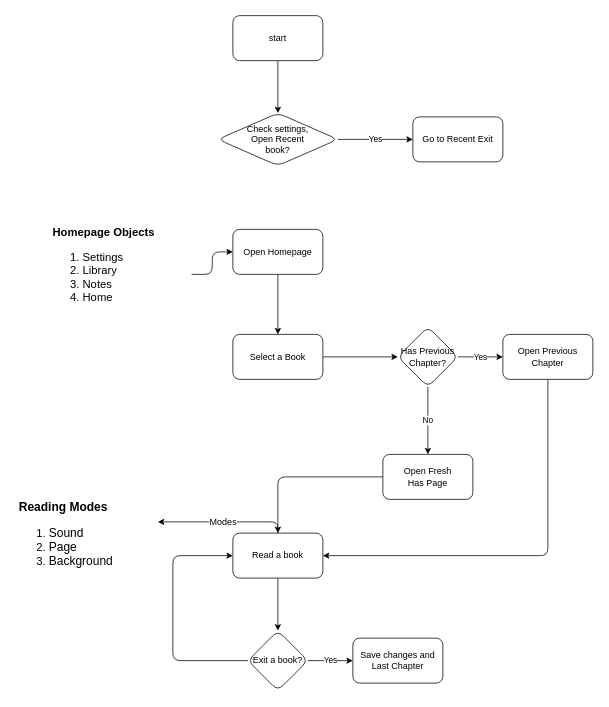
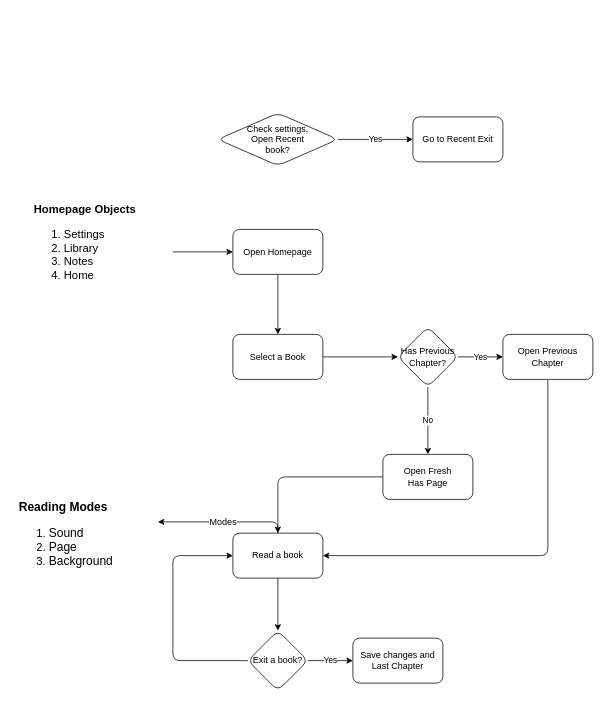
  <mxCell id="0" />
  <mxCell id="1" parent="0" />
- <mxCell id="2" value="" style="edgeStyle=none;html=1;" edge="1" parent="1" source="3" target="5"><mxGeometry relative="1" as="geometry" /></mxCell>
- <mxCell id="3" value="start" style="rounded=1;whiteSpace=wrap;html=1;" vertex="1" parent="1"><mxGeometry x="310" y="20" width="120" height="60" as="geometry" /></mxCell>
  <mxCell id="4" value="Yes" style="edgeStyle=none;html=1;" edge="1" parent="1" source="5" target="6"><mxGeometry relative="1" as="geometry" /></mxCell>
  <mxCell id="5" value="Check settings, &lt;br&gt;Open Recent &lt;br&gt;book?" style="rhombus;whiteSpace=wrap;html=1;rounded=1;" vertex="1" parent="1"><mxGeometry x="290" y="150" width="160" height="70" as="geometry" /></mxCell>
  <mxCell id="6" value="Go to Recent Exit" style="whiteSpace=wrap;html=1;rounded=1;" vertex="1" parent="1"><mxGeometry x="550" y="155" width="120" height="60" as="geometry" /></mxCell>
  <mxCell id="7" value="" style="edgeStyle=none;html=1;" edge="1" parent="1" source="8" target="10"><mxGeometry relative="1" as="geometry" /></mxCell>
  <mxCell id="8" value="Open Homepage" style="whiteSpace=wrap;html=1;rounded=1;" vertex="1" parent="1"><mxGeometry x="310" y="305" width="120" height="60" as="geometry" /></mxCell>
  <mxCell id="9" value="" style="edgeStyle=none;html=1;" edge="1" parent="1" source="10" target="20"><mxGeometry relative="1" as="geometry" /></mxCell>
  <mxCell id="10" value="Select a Book" style="whiteSpace=wrap;html=1;rounded=1;" vertex="1" parent="1"><mxGeometry x="310" y="445" width="120" height="60" as="geometry" /></mxCell>
  <mxCell id="11" value="" style="edgeStyle=none;html=1;" edge="1" parent="1" source="13" target="16"><mxGeometry relative="1" as="geometry" /></mxCell>
  <mxCell id="12" value="Modes" style="edgeStyle=orthogonalEdgeStyle;html=1;entryX=1;entryY=0.25;entryDx=0;entryDy=0;fontSize=12;" edge="1" parent="1" source="13" target="27"><mxGeometry relative="1" as="geometry"><Array as="points"><mxPoint x="370" y="695" /></Array></mxGeometry></mxCell>
  <mxCell id="13" value="Read a book" style="whiteSpace=wrap;html=1;rounded=1;" vertex="1" parent="1"><mxGeometry x="310" y="710" width="120" height="60" as="geometry" /></mxCell>
  <mxCell id="14" value="Yes" style="edgeStyle=none;html=1;" edge="1" parent="1" source="16" target="17"><mxGeometry relative="1" as="geometry" /></mxCell>
  <mxCell id="15" style="edgeStyle=orthogonalEdgeStyle;html=1;entryX=0;entryY=0.5;entryDx=0;entryDy=0;" edge="1" parent="1" source="16" target="13"><mxGeometry relative="1" as="geometry"><Array as="points"><mxPoint x="230" y="880" /><mxPoint x="230" y="740" /></Array></mxGeometry></mxCell>
  <mxCell id="16" value="Exit a book?" style="rhombus;whiteSpace=wrap;html=1;rounded=1;" vertex="1" parent="1"><mxGeometry x="330" y="840" width="80" height="80" as="geometry" /></mxCell>
  <mxCell id="17" value="Save changes and&lt;br&gt;Last Chapter" style="whiteSpace=wrap;html=1;rounded=1;" vertex="1" parent="1"><mxGeometry x="470" y="850" width="120" height="60" as="geometry" /></mxCell>
  <mxCell id="18" value="Yes" style="edgeStyle=none;html=1;" edge="1" parent="1" source="20" target="22"><mxGeometry relative="1" as="geometry" /></mxCell>
  <mxCell id="19" value="No" style="edgeStyle=orthogonalEdgeStyle;html=1;" edge="1" parent="1" source="20" target="24"><mxGeometry relative="1" as="geometry" /></mxCell>
  <mxCell id="20" value="Has Previous Chapter?" style="rhombus;whiteSpace=wrap;html=1;rounded=1;" vertex="1" parent="1"><mxGeometry x="530" y="435" width="80" height="80" as="geometry" /></mxCell>
  <mxCell id="21" style="edgeStyle=orthogonalEdgeStyle;html=1;entryX=1;entryY=0.5;entryDx=0;entryDy=0;" edge="1" parent="1" source="22" target="13"><mxGeometry relative="1" as="geometry"><Array as="points"><mxPoint x="730" y="740" /></Array></mxGeometry></mxCell>
  <mxCell id="22" value="Open Previous Chapter" style="whiteSpace=wrap;html=1;rounded=1;" vertex="1" parent="1"><mxGeometry x="670" y="445" width="120" height="60" as="geometry" /></mxCell>
  <mxCell id="23" style="edgeStyle=orthogonalEdgeStyle;html=1;" edge="1" parent="1" source="24" target="13"><mxGeometry relative="1" as="geometry" /></mxCell>
  <mxCell id="24" value="Open Fresh&lt;br&gt;Has Page" style="whiteSpace=wrap;html=1;rounded=1;" vertex="1" parent="1"><mxGeometry x="510" y="605" width="120" height="60" as="geometry" /></mxCell>
  <mxCell id="25" style="edgeStyle=orthogonalEdgeStyle;html=1;entryX=0;entryY=0.5;entryDx=0;entryDy=0;fontSize=15;" edge="1" parent="1" source="26" target="8"><mxGeometry relative="1" as="geometry" /></mxCell>
- <mxCell id="26" value="&lt;h1 style=&quot;font-size: 15px;&quot;&gt;&lt;font style=&quot;font-size: 15px;&quot;&gt;Homepage Objects&lt;/font&gt;&lt;/h1&gt;&lt;div style=&quot;font-size: 15px;&quot;&gt;&lt;ol style=&quot;&quot;&gt;&lt;li style=&quot;&quot;&gt;&lt;font style=&quot;font-size: 15px;&quot;&gt;Settings&lt;/font&gt;&lt;/li&gt;&lt;li style=&quot;&quot;&gt;&lt;font style=&quot;font-size: 15px;&quot;&gt;Library&lt;/font&gt;&lt;/li&gt;&lt;li style=&quot;&quot;&gt;&lt;font style=&quot;font-size: 15px;&quot;&gt;Notes&lt;/font&gt;&lt;/li&gt;&lt;li style=&quot;&quot;&gt;&lt;font style=&quot;font-size: 15px;&quot;&gt;Home&lt;/font&gt;&lt;/li&gt;&lt;/ol&gt;&lt;/div&gt;" style="text;html=1;strokeColor=none;fillColor=none;spacing=5;spacingTop=-20;whiteSpace=wrap;overflow=hidden;rounded=0;" vertex="1" parent="1"><mxGeometry x="65" y="300" width="190" height="130" as="geometry" /></mxCell>
+ <mxCell id="26" value="&lt;h1 style=&quot;font-size: 15px;&quot;&gt;&lt;font style=&quot;font-size: 15px;&quot;&gt;Homepage Objects&lt;/font&gt;&lt;/h1&gt;&lt;div style=&quot;font-size: 15px;&quot;&gt;&lt;ol style=&quot;&quot;&gt;&lt;li style=&quot;&quot;&gt;&lt;font style=&quot;font-size: 15px;&quot;&gt;Settings&lt;/font&gt;&lt;/li&gt;&lt;li style=&quot;&quot;&gt;&lt;font style=&quot;font-size: 15px;&quot;&gt;Library&lt;/font&gt;&lt;/li&gt;&lt;li style=&quot;&quot;&gt;&lt;font style=&quot;font-size: 15px;&quot;&gt;Notes&lt;/font&gt;&lt;/li&gt;&lt;li style=&quot;&quot;&gt;&lt;font style=&quot;font-size: 15px;&quot;&gt;Home&lt;/font&gt;&lt;/li&gt;&lt;/ol&gt;&lt;/div&gt;" style="text;html=1;strokeColor=none;fillColor=none;spacing=5;spacingTop=-20;whiteSpace=wrap;overflow=hidden;rounded=0;" vertex="1" parent="1"><mxGeometry y="270" width="190" height="130" as="geometry" x="40" /></mxCell>
  <mxCell id="27" value="&lt;h1 style=&quot;font-size: 16px;&quot;&gt;&lt;span style=&quot;background-color: initial;&quot;&gt;&lt;font style=&quot;font-size: 16px;&quot;&gt;Reading Modes&lt;/font&gt;&lt;/span&gt;&lt;/h1&gt;&lt;div&gt;&lt;ol&gt;&lt;li&gt;&lt;span style=&quot;font-size: 16px;&quot;&gt;Sound&lt;/span&gt;&lt;/li&gt;&lt;li&gt;&lt;span style=&quot;font-size: 16px;&quot;&gt;Page&lt;/span&gt;&lt;/li&gt;&lt;li&gt;&lt;span style=&quot;font-size: 16px;&quot;&gt;Background&lt;/span&gt;&lt;/li&gt;&lt;/ol&gt;&lt;/div&gt;" style="text;html=1;strokeColor=none;fillColor=none;spacing=5;spacingTop=-20;whiteSpace=wrap;overflow=hidden;rounded=0;fontSize=15;" vertex="1" parent="1"><mxGeometry x="20" y="665" width="190" height="120" as="geometry" /></mxCell>
